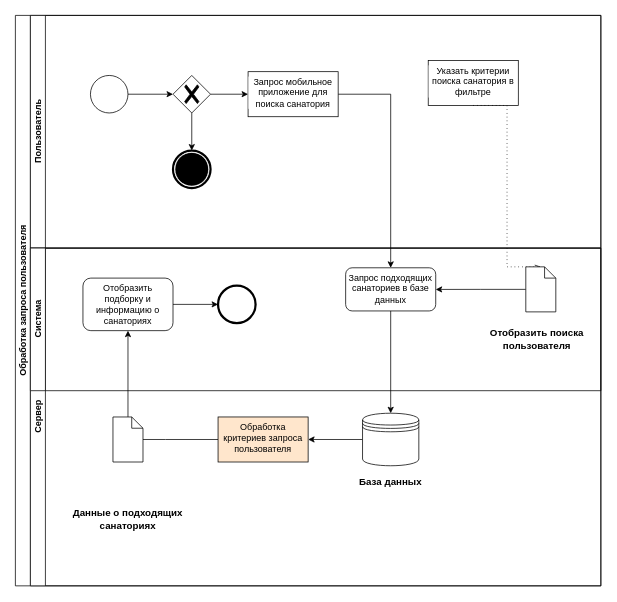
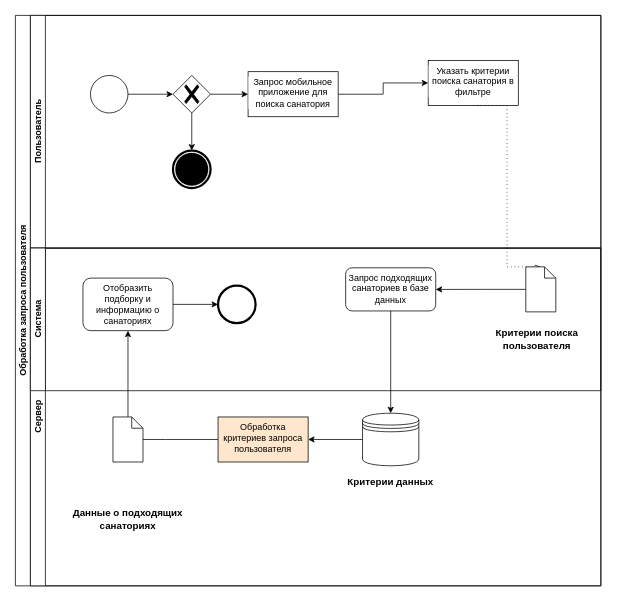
  <mxCell id="0" />
  <mxCell id="1" parent="0" />
  <mxCell id="2" value="Обработка запроса пользователя" style="swimlane;html=1;childLayout=stackLayout;resizeParent=1;resizeParentMax=0;horizontal=0;startSize=20;horizontalStack=0;whiteSpace=wrap;" vertex="1" parent="1"><mxGeometry x="20" y="20" width="780" height="760" as="geometry" /></mxCell>
  <mxCell id="3" value="Пользователь" style="swimlane;html=1;startSize=20;horizontal=0;" vertex="1" parent="2"><mxGeometry x="20" width="760" height="310" as="geometry" /></mxCell>
  <mxCell id="4" value="" style="edgeStyle=orthogonalEdgeStyle;rounded=0;orthogonalLoop=1;jettySize=auto;html=1;" edge="1" parent="3" source="5" target="8"><mxGeometry relative="1" as="geometry" /></mxCell>
  <mxCell id="5" value="" style="points=[[0.145,0.145,0],[0.5,0,0],[0.855,0.145,0],[1,0.5,0],[0.855,0.855,0],[0.5,1,0],[0.145,0.855,0],[0,0.5,0]];shape=mxgraph.bpmn.event;html=1;verticalLabelPosition=bottom;labelBackgroundColor=#ffffff;verticalAlign=top;align=center;perimeter=ellipsePerimeter;outlineConnect=0;aspect=fixed;outline=standard;symbol=general;" parent="3" vertex="1"><mxGeometry x="80" y="80" width="50" height="50" as="geometry" /></mxCell>
  <mxCell id="6" value="" style="edgeStyle=orthogonalEdgeStyle;rounded=0;orthogonalLoop=1;jettySize=auto;html=1;" edge="1" parent="3" source="8" target="9"><mxGeometry relative="1" as="geometry" /></mxCell>
  <mxCell id="7" value="" style="edgeStyle=orthogonalEdgeStyle;rounded=0;orthogonalLoop=1;jettySize=auto;html=1;" edge="1" parent="3" source="8" target="11"><mxGeometry relative="1" as="geometry" /></mxCell>
  <mxCell id="8" value="" style="points=[[0.25,0.25,0],[0.5,0,0],[0.75,0.25,0],[1,0.5,0],[0.75,0.75,0],[0.5,1,0],[0.25,0.75,0],[0,0.5,0]];shape=mxgraph.bpmn.gateway2;html=1;verticalLabelPosition=bottom;labelBackgroundColor=#ffffff;verticalAlign=top;align=center;perimeter=rhombusPerimeter;outlineConnect=0;outline=none;symbol=none;gwType=exclusive;" vertex="1" parent="3"><mxGeometry x="190" y="80" width="50" height="50" as="geometry" /></mxCell>
  <mxCell id="9" value="" style="points=[[0.145,0.145,0],[0.5,0,0],[0.855,0.145,0],[1,0.5,0],[0.855,0.855,0],[0.5,1,0],[0.145,0.855,0],[0,0.5,0]];shape=mxgraph.bpmn.event;html=1;verticalLabelPosition=bottom;labelBackgroundColor=#ffffff;verticalAlign=top;align=center;perimeter=ellipsePerimeter;outlineConnect=0;aspect=fixed;outline=end;symbol=terminate;" vertex="1" parent="3"><mxGeometry x="190" y="180" width="50" height="50" as="geometry" /></mxCell>
- <mxCell id="10" value="" style="edgeStyle=orthogonalEdgeStyle;rounded=0;orthogonalLoop=1;jettySize=auto;html=1;" edge="1" parent="3" source="11" target="19"><mxGeometry relative="1" as="geometry" /></mxCell>
+ <mxCell id="10" value="" style="edgeStyle=orthogonalEdgeStyle;rounded=0;orthogonalLoop=1;jettySize=auto;html=1;" edge="1" parent="3" source="11" target="12"><mxGeometry relative="1" as="geometry" /></mxCell>
  <mxCell id="11" value="Запрос мобильное приложение для поиска санатория" style="whiteSpace=wrap;html=1;verticalAlign=top;labelBackgroundColor=#ffffff;" vertex="1" parent="3"><mxGeometry x="290" y="75" width="120" height="60" as="geometry" /></mxCell>
  <mxCell id="12" value="Указать критерии поиска санатория в фильтре" style="whiteSpace=wrap;html=1;verticalAlign=top;labelBackgroundColor=#ffffff;" vertex="1" parent="3"><mxGeometry x="530" y="60" width="120" height="60" as="geometry" /></mxCell>
  <mxCell id="13" value="" style="edgeStyle=elbowEdgeStyle;fontSize=12;html=1;endFill=0;startFill=0;endSize=6;startSize=6;dashed=1;dashPattern=1 4;endArrow=openThin;startArrow=none;rounded=0;exitX=0.5;exitY=1;exitDx=0;exitDy=0;entryX=0.5;entryY=0;entryDx=0;entryDy=0;entryPerimeter=0;" edge="1" parent="2" source="12" target="17"><mxGeometry width="160" relative="1" as="geometry"><mxPoint x="280" y="290" as="sourcePoint" /><mxPoint x="570" y="310" as="targetPoint" /></mxGeometry></mxCell>
  <mxCell id="14" value="Сервер" style="swimlane;html=1;startSize=20;horizontal=0;" vertex="1" parent="2"><mxGeometry x="20" y="310" width="760" height="450" as="geometry" /></mxCell>
  <mxCell id="15" value="Система" style="swimlane;html=1;startSize=20;horizontal=0;" vertex="1" parent="14"><mxGeometry width="760" height="190" as="geometry" /></mxCell>
  <mxCell id="16" value="" style="edgeStyle=orthogonalEdgeStyle;rounded=0;orthogonalLoop=1;jettySize=auto;html=1;" edge="1" parent="15" source="17" target="19"><mxGeometry relative="1" as="geometry" /></mxCell>
  <mxCell id="17" value="" style="shape=mxgraph.bpmn.data;labelPosition=center;verticalLabelPosition=bottom;align=center;verticalAlign=top;whiteSpace=wrap;size=15;html=1;" vertex="1" parent="15"><mxGeometry x="660" y="25" width="40" height="60" as="geometry" /></mxCell>
- <mxCell id="18" value="&lt;font style=&quot;font-size: 13px;&quot;&gt;Отобразить поиска пользователя&lt;/font&gt;" style="text;strokeColor=none;fillColor=none;html=1;fontSize=15;fontStyle=1;verticalAlign=middle;align=center;whiteSpace=wrap;" vertex="1" parent="15"><mxGeometry x="600" y="80" width="150" height="80" as="geometry" /></mxCell>
+ <mxCell id="18" value="&lt;font style=&quot;font-size: 13px;&quot;&gt;Критерии поиска пользователя&lt;/font&gt;" style="text;strokeColor=none;fillColor=none;html=1;fontSize=15;fontStyle=1;verticalAlign=middle;align=center;whiteSpace=wrap;" vertex="1" parent="15"><mxGeometry x="600" y="80" width="150" height="80" as="geometry" /></mxCell>
  <mxCell id="19" value="Запрос подходящих санаториев в базе данных" style="whiteSpace=wrap;html=1;verticalAlign=top;rounded=1;" vertex="1" parent="15"><mxGeometry x="420" y="26.25" width="120" height="57.5" as="geometry" /></mxCell>
  <mxCell id="20" value="" style="edgeStyle=orthogonalEdgeStyle;rounded=0;orthogonalLoop=1;jettySize=auto;html=1;" edge="1" parent="15" source="21" target="22"><mxGeometry relative="1" as="geometry" /></mxCell>
  <mxCell id="21" value="Отобразить подборку и информацию о санаториях" style="whiteSpace=wrap;html=1;verticalAlign=top;rounded=1;" vertex="1" parent="15"><mxGeometry x="70" y="40" width="120" height="70" as="geometry" /></mxCell>
  <mxCell id="22" value="" style="points=[[0.145,0.145,0],[0.5,0,0],[0.855,0.145,0],[1,0.5,0],[0.855,0.855,0],[0.5,1,0],[0.145,0.855,0],[0,0.5,0]];shape=mxgraph.bpmn.event;html=1;verticalLabelPosition=bottom;labelBackgroundColor=#ffffff;verticalAlign=top;align=center;perimeter=ellipsePerimeter;outlineConnect=0;aspect=fixed;outline=end;symbol=terminate2;" vertex="1" parent="15"><mxGeometry x="250" y="50" width="50" height="50" as="geometry" /></mxCell>
  <mxCell id="23" value="" style="edgeStyle=orthogonalEdgeStyle;rounded=0;orthogonalLoop=1;jettySize=auto;html=1;" edge="1" parent="14" source="24" target="28"><mxGeometry relative="1" as="geometry" /></mxCell>
  <mxCell id="24" value="" style="shape=datastore;whiteSpace=wrap;html=1;labelPosition=center;verticalLabelPosition=bottom;align=center;verticalAlign=top;" vertex="1" parent="14"><mxGeometry x="442.5" y="220" width="75" height="70" as="geometry" /></mxCell>
  <mxCell id="25" value="" style="edgeStyle=orthogonalEdgeStyle;rounded=0;orthogonalLoop=1;jettySize=auto;html=1;" edge="1" parent="14" source="19" target="24"><mxGeometry relative="1" as="geometry" /></mxCell>
- <mxCell id="26" value="&lt;font style=&quot;font-size: 13px;&quot;&gt;База данных&lt;/font&gt;" style="text;strokeColor=none;fillColor=none;html=1;fontSize=15;fontStyle=1;verticalAlign=middle;align=center;whiteSpace=wrap;" vertex="1" parent="14"><mxGeometry x="405" y="270" width="150" height="80" as="geometry" /></mxCell>
+ <mxCell id="26" value="&lt;font style=&quot;font-size: 13px;&quot;&gt;Критерии данных&lt;/font&gt;" style="text;strokeColor=none;fillColor=none;html=1;fontSize=15;fontStyle=1;verticalAlign=middle;align=center;whiteSpace=wrap;" vertex="1" parent="14"><mxGeometry x="405" y="270" width="150" height="80" as="geometry" /></mxCell>
  <mxCell id="27" value="" style="edgeStyle=orthogonalEdgeStyle;rounded=0;orthogonalLoop=1;jettySize=auto;html=1;" edge="1" parent="14" source="28"><mxGeometry relative="1" as="geometry"><mxPoint x="109" y="255" as="targetPoint" /></mxGeometry></mxCell>
  <mxCell id="28" value="Обработка критериев запроса пользователя" style="whiteSpace=wrap;html=1;verticalAlign=top;fillColor=#ffe6cc;" vertex="1" parent="14"><mxGeometry x="250" y="225" width="120" height="60" as="geometry" /></mxCell>
  <mxCell id="29" value="" style="edgeStyle=orthogonalEdgeStyle;rounded=0;orthogonalLoop=1;jettySize=auto;html=1;" edge="1" parent="14" source="30" target="21"><mxGeometry relative="1" as="geometry" /></mxCell>
  <mxCell id="30" value="" style="shape=mxgraph.bpmn.data;labelPosition=center;verticalLabelPosition=bottom;align=center;verticalAlign=top;whiteSpace=wrap;size=15;html=1;" vertex="1" parent="14"><mxGeometry x="110" y="225" width="40" height="60" as="geometry" /></mxCell>
  <mxCell id="31" value="&lt;font style=&quot;font-size: 13px;&quot;&gt;Данные о подходящих санаториях&lt;/font&gt;" style="text;strokeColor=none;fillColor=none;html=1;fontSize=15;fontStyle=1;verticalAlign=middle;align=center;whiteSpace=wrap;" vertex="1" parent="14"><mxGeometry x="55" y="320" width="150" height="80" as="geometry" /></mxCell>
